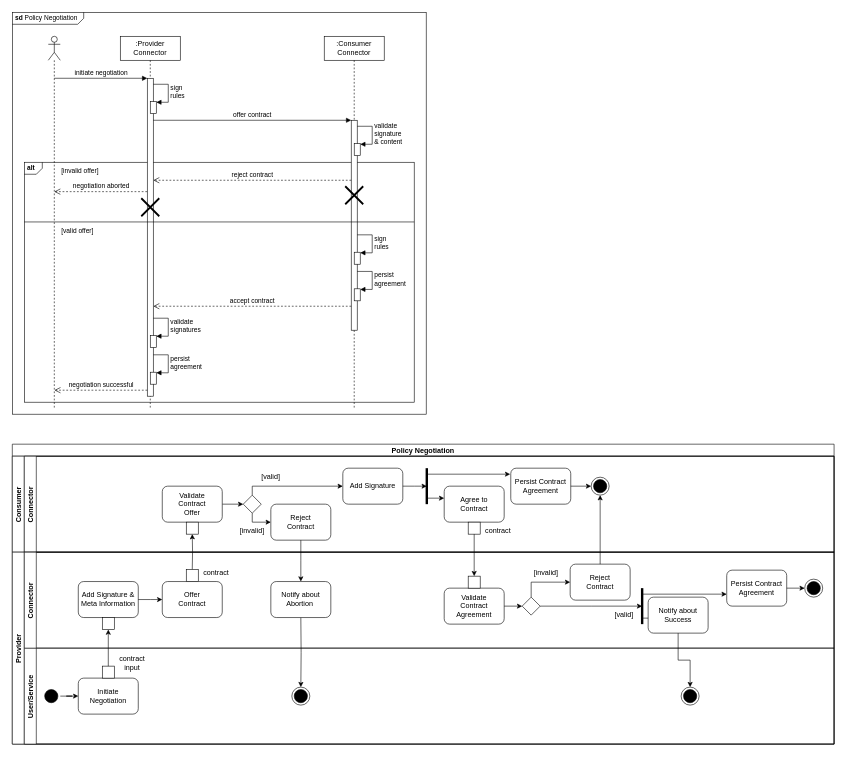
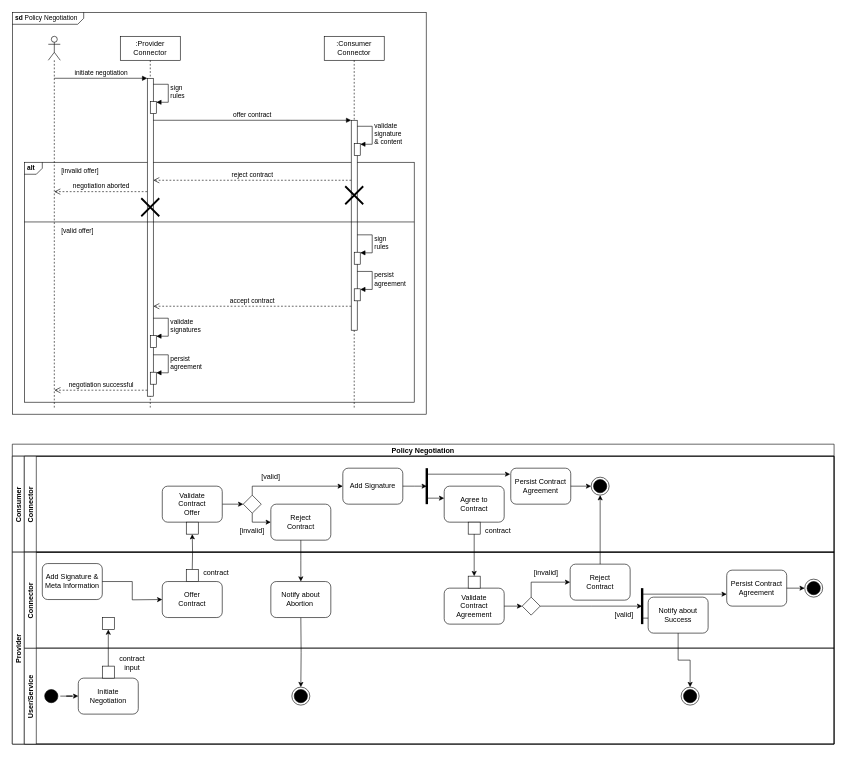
  <mxCell id="0" />
  <mxCell id="1" parent="0" />
  <mxCell id="2" value="&lt;p style=&quot;margin: 0px ; margin-top: 4px ; margin-left: 5px ; text-align: left&quot;&gt;&lt;b&gt;sd&lt;/b&gt;  Policy Negotiation&lt;/p&gt;" style="html=1;shape=mxgraph.sysml.package;overflow=fill;labelX=119.69;align=left;spacingLeft=5;verticalAlign=top;spacingTop=-3;fontSize=11;fillColor=none;" parent="1" vertex="1"><mxGeometry y="20" width="690" height="670" as="geometry" x="20" /></mxCell>
  <mxCell id="3" value="&lt;p style=&quot;margin: 4px 0px 0px 5px ; text-align: left ; font-size: 11px&quot;&gt;&lt;b&gt;alt&amp;nbsp;&lt;/b&gt;&lt;/p&gt;" style="html=1;shape=mxgraph.sysml.package;overflow=fill;labelX=30.42;align=left;spacingLeft=5;verticalAlign=top;spacingTop=-3;gradientColor=none;fillColor=none;fontSize=11;" parent="1" vertex="1"><mxGeometry x="40" y="270" width="650" height="400" as="geometry" /></mxCell>
  <mxCell id="4" value="" style="shape=umlLifeline;participant=umlActor;perimeter=lifelinePerimeter;whiteSpace=wrap;html=1;container=1;collapsible=0;recursiveResize=0;verticalAlign=top;spacingTop=36;outlineConnect=0;" parent="1" vertex="1"><mxGeometry x="80" y="60" width="20" height="620" as="geometry" /></mxCell>
  <mxCell id="5" value=":Provider&lt;br&gt;Connector" style="shape=umlLifeline;perimeter=lifelinePerimeter;whiteSpace=wrap;html=1;container=1;collapsible=0;recursiveResize=0;outlineConnect=0;" parent="1" vertex="1"><mxGeometry x="200" y="60" width="100" height="620" as="geometry" /></mxCell>
  <mxCell id="6" value="" style="html=1;points=[];perimeter=orthogonalPerimeter;" parent="5" vertex="1"><mxGeometry x="45" y="70" width="10" height="530" as="geometry" /></mxCell>
  <mxCell id="7" value="" style="html=1;points=[];perimeter=orthogonalPerimeter;fontSize=11;fillColor=#FFFFFF;gradientColor=none;" parent="5" vertex="1"><mxGeometry x="50" y="109" width="10" height="20" as="geometry" /></mxCell>
  <mxCell id="8" value="sign&lt;br&gt;rules" style="edgeStyle=orthogonalEdgeStyle;html=1;align=left;spacingLeft=2;endArrow=block;rounded=0;entryX=1;entryY=0;fontSize=11;" parent="5" edge="1"><mxGeometry relative="1" as="geometry"><mxPoint x="55" y="80" as="sourcePoint" /><Array as="points"><mxPoint x="80" y="80" /></Array><mxPoint x="60" y="110" as="targetPoint" /></mxGeometry></mxCell>
  <mxCell id="9" value="" style="html=1;points=[];perimeter=orthogonalPerimeter;fontSize=11;fillColor=#FFFFFF;gradientColor=none;" parent="5" vertex="1"><mxGeometry x="50" y="499" width="10" height="20" as="geometry" /></mxCell>
  <mxCell id="10" value="validate&lt;br&gt;signatures" style="edgeStyle=orthogonalEdgeStyle;html=1;align=left;spacingLeft=2;endArrow=block;rounded=0;entryX=1;entryY=0;fontSize=11;" parent="5" edge="1"><mxGeometry relative="1" as="geometry"><mxPoint x="55" y="470" as="sourcePoint" /><Array as="points"><mxPoint x="80" y="470" /></Array><mxPoint x="60" y="500" as="targetPoint" /></mxGeometry></mxCell>
  <mxCell id="11" value="" style="html=1;points=[];perimeter=orthogonalPerimeter;fontSize=11;fillColor=#FFFFFF;gradientColor=none;" parent="5" vertex="1"><mxGeometry x="50" y="560" width="10" height="20" as="geometry" /></mxCell>
  <mxCell id="12" value="persist&lt;br&gt;agreement" style="edgeStyle=orthogonalEdgeStyle;html=1;align=left;spacingLeft=2;endArrow=block;rounded=0;entryX=1;entryY=0;fontSize=11;" parent="5" edge="1"><mxGeometry relative="1" as="geometry"><mxPoint x="55" y="531" as="sourcePoint" /><Array as="points"><mxPoint x="80" y="531" /></Array><mxPoint x="60" y="561" as="targetPoint" /></mxGeometry></mxCell>
  <mxCell id="13" value="negotiation successful" style="html=1;verticalAlign=bottom;endArrow=open;dashed=1;endSize=8;rounded=0;exitX=-0.031;exitY=0.975;exitDx=0;exitDy=0;exitPerimeter=0;" parent="5" edge="1"><mxGeometry relative="1" as="geometry"><mxPoint x="-109.761" y="590" as="targetPoint" /><mxPoint x="45.0" y="590" as="sourcePoint" /></mxGeometry></mxCell>
  <mxCell id="14" value=":Consumer&lt;br&gt;Connector" style="shape=umlLifeline;perimeter=lifelinePerimeter;whiteSpace=wrap;html=1;container=1;collapsible=0;recursiveResize=0;outlineConnect=0;" parent="1" vertex="1"><mxGeometry x="540" y="60" width="100" height="620" as="geometry" /></mxCell>
  <mxCell id="15" value="" style="html=1;points=[];perimeter=orthogonalPerimeter;" parent="14" vertex="1"><mxGeometry x="45" y="140" width="10" height="350" as="geometry" /></mxCell>
  <mxCell id="16" value="" style="html=1;points=[];perimeter=orthogonalPerimeter;fontSize=11;fillColor=#FFFFFF;gradientColor=none;" parent="14" vertex="1"><mxGeometry x="50" y="360" width="10" height="20" as="geometry" /></mxCell>
  <mxCell id="17" value="sign&lt;br&gt;rules" style="edgeStyle=orthogonalEdgeStyle;html=1;align=left;spacingLeft=2;endArrow=block;rounded=0;entryX=1;entryY=0;fontSize=11;" parent="14" edge="1"><mxGeometry relative="1" as="geometry"><mxPoint x="55" y="331" as="sourcePoint" /><Array as="points"><mxPoint x="80" y="331" /></Array><mxPoint x="60" y="361" as="targetPoint" /></mxGeometry></mxCell>
  <mxCell id="18" value="" style="html=1;points=[];perimeter=orthogonalPerimeter;fontSize=11;fillColor=#FFFFFF;gradientColor=none;" parent="14" vertex="1"><mxGeometry x="50" y="179" width="10" height="20" as="geometry" /></mxCell>
  <mxCell id="19" value="validate&lt;br&gt;signature&lt;br&gt;&amp;amp; content" style="edgeStyle=orthogonalEdgeStyle;html=1;align=left;spacingLeft=2;endArrow=block;rounded=0;entryX=1;entryY=0;fontSize=11;" parent="14" edge="1"><mxGeometry relative="1" as="geometry"><mxPoint x="55" y="150" as="sourcePoint" /><Array as="points"><mxPoint x="80" y="150" /></Array><mxPoint x="60" y="180" as="targetPoint" /></mxGeometry></mxCell>
  <mxCell id="20" value="" style="html=1;points=[];perimeter=orthogonalPerimeter;fontSize=11;fillColor=#FFFFFF;gradientColor=none;" parent="14" vertex="1"><mxGeometry x="50" y="421" width="10" height="20" as="geometry" /></mxCell>
  <mxCell id="21" value="persist&lt;br&gt;agreement" style="edgeStyle=orthogonalEdgeStyle;html=1;align=left;spacingLeft=2;endArrow=block;rounded=0;entryX=1;entryY=0;fontSize=11;" parent="14" edge="1"><mxGeometry relative="1" as="geometry"><mxPoint x="55" y="392" as="sourcePoint" /><Array as="points"><mxPoint x="80" y="392" /></Array><mxPoint x="60" y="422" as="targetPoint" /></mxGeometry></mxCell>
  <mxCell id="22" value="initiate negotiation" style="html=1;verticalAlign=bottom;endArrow=block;entryX=0;entryY=0;rounded=0;" parent="1" target="6" edge="1"><mxGeometry relative="1" as="geometry"><mxPoint x="89.929" y="130" as="sourcePoint" /></mxGeometry></mxCell>
  <mxCell id="23" value="offer contract" style="html=1;verticalAlign=bottom;endArrow=block;entryX=0;entryY=0;rounded=0;" parent="1" target="15" edge="1"><mxGeometry relative="1" as="geometry"><mxPoint x="255" y="200" as="sourcePoint" /></mxGeometry></mxCell>
  <mxCell id="24" value="" style="endArrow=none;html=1;rounded=0;exitX=0;exitY=0.25;exitDx=0;exitDy=0;exitPerimeter=0;strokeWidth=1;entryX=1;entryY=0.25;entryDx=0;entryDy=0;entryPerimeter=0;" parent="1" edge="1"><mxGeometry width="50" height="50" relative="1" as="geometry"><mxPoint x="40" y="369.5" as="sourcePoint" /><mxPoint x="690" y="369.5" as="targetPoint" /></mxGeometry></mxCell>
  <mxCell id="25" value="accept contract" style="html=1;verticalAlign=bottom;endArrow=open;dashed=1;endSize=8;exitX=0;exitY=0.95;rounded=0;" parent="1" edge="1"><mxGeometry relative="1" as="geometry"><mxPoint x="255" y="510" as="targetPoint" /><mxPoint x="585" y="510" as="sourcePoint" /></mxGeometry></mxCell>
  <mxCell id="26" value="reject contract" style="html=1;verticalAlign=bottom;endArrow=open;dashed=1;endSize=8;rounded=0;fontSize=11;" parent="1" edge="1"><mxGeometry relative="1" as="geometry"><mxPoint x="585" y="300" as="sourcePoint" /><mxPoint x="255" y="300" as="targetPoint" /></mxGeometry></mxCell>
  <mxCell id="27" value="" style="shape=umlDestroy;whiteSpace=wrap;html=1;strokeWidth=3;fontSize=11;fillColor=#FFFFFF;gradientColor=none;" parent="1" vertex="1"><mxGeometry x="575" y="310" width="30" height="30" as="geometry" /></mxCell>
  <mxCell id="28" value="negotiation aborted" style="html=1;verticalAlign=bottom;endArrow=open;dashed=1;endSize=8;rounded=0;exitX=-0.031;exitY=0.975;exitDx=0;exitDy=0;exitPerimeter=0;" parent="1" edge="1"><mxGeometry relative="1" as="geometry"><mxPoint x="89.999" y="319" as="targetPoint" /><mxPoint x="244.76" y="319" as="sourcePoint" /></mxGeometry></mxCell>
  <mxCell id="29" value="&lt;font style=&quot;font-size: 11px&quot;&gt;[invalid offer]&lt;/font&gt;" style="text;html=1;strokeColor=none;fillColor=none;align=left;verticalAlign=middle;whiteSpace=wrap;rounded=0;fontSize=11;" parent="1" vertex="1"><mxGeometry x="100" y="270" width="100" height="30" as="geometry" /></mxCell>
  <mxCell id="30" value="" style="shape=umlDestroy;whiteSpace=wrap;html=1;strokeWidth=3;fontSize=11;fillColor=#FFFFFF;gradientColor=none;" parent="1" vertex="1"><mxGeometry x="235" y="330" width="30" height="30" as="geometry" /></mxCell>
  <mxCell id="31" value="&lt;font style=&quot;font-size: 11px&quot;&gt;[valid offer]&lt;/font&gt;" style="text;html=1;strokeColor=none;fillColor=none;align=left;verticalAlign=middle;whiteSpace=wrap;rounded=0;fontSize=11;" parent="1" vertex="1"><mxGeometry x="100" y="370" width="100" height="30" as="geometry" /></mxCell>
  <mxCell id="32" value="Policy Negotiation" style="swimlane;childLayout=stackLayout;resizeParent=1;resizeParentMax=0;horizontal=1;startSize=20;horizontalStack=0;fontStyle=1" vertex="1" parent="1"><mxGeometry y="740" width="1370" height="500" as="geometry" x="20" /></mxCell>
  <mxCell id="33" value="Consumer" style="swimlane;startSize=20;horizontal=0;" vertex="1" parent="32"><mxGeometry y="20" width="1370" height="160" as="geometry" /></mxCell>
  <mxCell id="34" value="Connector" style="swimlane;startSize=20;horizontal=0;" vertex="1" parent="33"><mxGeometry x="20" width="1350" height="160" as="geometry" /></mxCell>
  <mxCell id="35" value="Agree to &lt;br&gt;Contract" style="rounded=1;whiteSpace=wrap;html=1;strokeColor=default;" vertex="1" parent="34"><mxGeometry x="700" y="50" width="100" height="60" as="geometry" /></mxCell>
  <mxCell id="36" value="" style="rounded=0;whiteSpace=wrap;html=1;strokeColor=default;" vertex="1" parent="34"><mxGeometry x="740" y="110" width="20" height="20" as="geometry" /></mxCell>
  <mxCell id="37" value="contract" style="text;html=1;strokeColor=none;fillColor=none;align=center;verticalAlign=middle;whiteSpace=wrap;rounded=0;" vertex="1" parent="34"><mxGeometry x="760" y="110" width="60" height="30" as="geometry" /></mxCell>
  <mxCell id="38" style="edgeStyle=orthogonalEdgeStyle;rounded=0;orthogonalLoop=1;jettySize=auto;html=1;strokeWidth=1;" edge="1" parent="34"><mxGeometry relative="1" as="geometry"><mxPoint x="810" y="30" as="targetPoint" /><mxPoint x="670" y="30" as="sourcePoint" /></mxGeometry></mxCell>
  <mxCell id="39" style="edgeStyle=orthogonalEdgeStyle;rounded=0;orthogonalLoop=1;jettySize=auto;html=1;strokeWidth=1;entryX=0;entryY=0.25;entryDx=0;entryDy=0;" edge="1" parent="34"><mxGeometry relative="1" as="geometry"><mxPoint x="700" y="70" as="targetPoint" /><mxPoint x="670" y="70" as="sourcePoint" /><Array as="points"><mxPoint x="670" y="70" /></Array></mxGeometry></mxCell>
  <mxCell id="40" value="" style="ellipse;html=1;shape=endState;fillColor=#000000;strokeColor=#000000;" vertex="1" parent="34"><mxGeometry x="945" y="35" width="30" height="30" as="geometry" /></mxCell>
  <mxCell id="41" style="edgeStyle=orthogonalEdgeStyle;rounded=0;orthogonalLoop=1;jettySize=auto;html=1;exitX=1;exitY=0.5;exitDx=0;exitDy=0;entryX=0;entryY=0.5;entryDx=0;entryDy=0;" edge="1" parent="33" source="42" target="46"><mxGeometry relative="1" as="geometry" /></mxCell>
  <mxCell id="42" value="Validate &lt;br&gt;Contract &lt;br&gt;Offer" style="rounded=1;whiteSpace=wrap;html=1;strokeColor=default;" vertex="1" parent="33"><mxGeometry x="250" y="50" width="100" height="60" as="geometry" /></mxCell>
  <mxCell id="43" value="" style="rounded=0;whiteSpace=wrap;html=1;strokeColor=default;" vertex="1" parent="33"><mxGeometry x="290" y="110" width="20" height="20" as="geometry" /></mxCell>
  <mxCell id="44" style="edgeStyle=orthogonalEdgeStyle;rounded=0;orthogonalLoop=1;jettySize=auto;html=1;exitX=0.5;exitY=1;exitDx=0;exitDy=0;entryX=0;entryY=0.5;entryDx=0;entryDy=0;" edge="1" parent="33" source="46" target="47"><mxGeometry relative="1" as="geometry"><Array as="points"><mxPoint x="400" y="110" /></Array></mxGeometry></mxCell>
  <mxCell id="45" style="edgeStyle=orthogonalEdgeStyle;rounded=0;orthogonalLoop=1;jettySize=auto;html=1;exitX=0.5;exitY=0;exitDx=0;exitDy=0;entryX=0;entryY=0.5;entryDx=0;entryDy=0;" edge="1" parent="33" source="46" target="49"><mxGeometry relative="1" as="geometry"><Array as="points"><mxPoint x="400" y="50" /></Array></mxGeometry></mxCell>
  <mxCell id="46" value="" style="rhombus;whiteSpace=wrap;html=1;strokeColor=default;" vertex="1" parent="33"><mxGeometry x="385" y="65" width="30" height="30" as="geometry" /></mxCell>
  <mxCell id="47" value="Reject &lt;br&gt;Contract" style="rounded=1;whiteSpace=wrap;html=1;strokeColor=default;" vertex="1" parent="33"><mxGeometry x="431" y="80" width="100" height="60" as="geometry" /></mxCell>
  <mxCell id="48" value="[invalid]" style="text;html=1;strokeColor=none;fillColor=none;align=center;verticalAlign=middle;whiteSpace=wrap;rounded=0;" vertex="1" parent="33"><mxGeometry x="370" y="110" width="60" height="30" as="geometry" /></mxCell>
  <mxCell id="49" value="Add Signature" style="rounded=1;whiteSpace=wrap;html=1;strokeColor=default;" vertex="1" parent="33"><mxGeometry x="551" y="20" width="100" height="60" as="geometry" /></mxCell>
  <mxCell id="50" value="[valid]" style="text;html=1;strokeColor=none;fillColor=none;align=center;verticalAlign=middle;whiteSpace=wrap;rounded=0;" vertex="1" parent="33"><mxGeometry x="401" y="20" width="60" height="30" as="geometry" /></mxCell>
  <mxCell id="51" value="Persist Contract&lt;br&gt;Agreement" style="rounded=1;whiteSpace=wrap;html=1;strokeColor=default;" vertex="1" parent="33"><mxGeometry x="831" y="20" width="100" height="60" as="geometry" /></mxCell>
  <mxCell id="52" value="" style="endArrow=none;html=1;rounded=0;strokeWidth=4;" edge="1" parent="33"><mxGeometry width="50" height="50" relative="1" as="geometry"><mxPoint x="691" y="80" as="sourcePoint" /><mxPoint x="691" y="20" as="targetPoint" /></mxGeometry></mxCell>
  <mxCell id="53" style="edgeStyle=orthogonalEdgeStyle;rounded=0;orthogonalLoop=1;jettySize=auto;html=1;exitX=1;exitY=0.5;exitDx=0;exitDy=0;entryX=0;entryY=0.5;entryDx=0;entryDy=0;strokeWidth=1;" edge="1" parent="33" source="51" target="40"><mxGeometry relative="1" as="geometry" /></mxCell>
  <mxCell id="54" style="edgeStyle=orthogonalEdgeStyle;rounded=0;orthogonalLoop=1;jettySize=auto;html=1;exitX=0.5;exitY=1;exitDx=0;exitDy=0;entryX=0.5;entryY=0;entryDx=0;entryDy=0;" edge="1" parent="32" source="47"><mxGeometry relative="1" as="geometry"><mxPoint x="481" y="229" as="targetPoint" /></mxGeometry></mxCell>
  <mxCell id="55" value="Provider" style="swimlane;startSize=20;horizontal=0;" vertex="1" parent="32"><mxGeometry y="180" width="1370" height="320" as="geometry" /></mxCell>
  <mxCell id="56" value="User/Service" style="swimlane;startSize=20;horizontal=0;" vertex="1" parent="55"><mxGeometry x="20" y="160" width="1350" height="160" as="geometry" /></mxCell>
  <mxCell id="57" value="" style="ellipse;html=1;shape=startState;fillColor=#000000;strokeColor=default;" vertex="1" parent="56"><mxGeometry x="30" y="65" width="30" height="30" as="geometry" /></mxCell>
  <mxCell id="58" value="Initiate Negotiation" style="rounded=1;whiteSpace=wrap;html=1;strokeColor=default;" vertex="1" parent="56"><mxGeometry x="90" y="50" width="100" height="60" as="geometry" /></mxCell>
  <mxCell id="59" style="edgeStyle=orthogonalEdgeStyle;rounded=0;orthogonalLoop=1;jettySize=auto;html=1;exitX=1;exitY=0.5;exitDx=0;exitDy=0;" edge="1" parent="56" source="57" target="58"><mxGeometry relative="1" as="geometry" /></mxCell>
  <mxCell id="60" value="" style="rounded=0;whiteSpace=wrap;html=1;strokeColor=default;" vertex="1" parent="56"><mxGeometry x="130" y="30" width="20" height="20" as="geometry" /></mxCell>
  <mxCell id="61" value="contract input" style="text;html=1;strokeColor=none;fillColor=none;align=center;verticalAlign=middle;whiteSpace=wrap;rounded=0;" vertex="1" parent="56"><mxGeometry x="150" y="10" width="60" height="30" as="geometry" /></mxCell>
  <mxCell id="62" value="" style="ellipse;html=1;shape=endState;fillColor=#000000;strokeColor=#000000;" vertex="1" parent="56"><mxGeometry x="446" y="65" width="30" height="30" as="geometry" /></mxCell>
  <mxCell id="63" value="" style="ellipse;html=1;shape=endState;fillColor=#000000;strokeColor=#000000;" vertex="1" parent="56"><mxGeometry x="1095" y="65" width="30" height="30" as="geometry" /></mxCell>
  <mxCell id="64" style="edgeStyle=orthogonalEdgeStyle;rounded=0;orthogonalLoop=1;jettySize=auto;html=1;exitX=0.5;exitY=0;exitDx=0;exitDy=0;entryX=0.5;entryY=1;entryDx=0;entryDy=0;" edge="1" parent="55" source="60"><mxGeometry relative="1" as="geometry"><mxPoint x="160" y="129" as="targetPoint" /></mxGeometry></mxCell>
  <mxCell id="65" style="edgeStyle=orthogonalEdgeStyle;rounded=0;orthogonalLoop=1;jettySize=auto;html=1;exitX=0.5;exitY=1;exitDx=0;exitDy=0;entryX=0.5;entryY=0;entryDx=0;entryDy=0;" edge="1" parent="55" target="62"><mxGeometry relative="1" as="geometry"><mxPoint x="481" y="109" as="sourcePoint" /></mxGeometry></mxCell>
  <mxCell id="66" value="" style="endArrow=none;html=1;rounded=0;strokeWidth=4;" edge="1" parent="55"><mxGeometry width="50" height="50" relative="1" as="geometry"><mxPoint x="1050" y="120" as="sourcePoint" /><mxPoint x="1050" y="60" as="targetPoint" /></mxGeometry></mxCell>
  <mxCell id="67" value="Persist Contract&lt;br&gt;Agreement" style="rounded=1;whiteSpace=wrap;html=1;strokeColor=default;" vertex="1" parent="55"><mxGeometry x="1191" y="30" width="100" height="60" as="geometry" /></mxCell>
  <mxCell id="68" value="" style="ellipse;html=1;shape=endState;fillColor=#000000;strokeColor=#000000;" vertex="1" parent="55"><mxGeometry x="1321" y="45" width="30" height="30" as="geometry" /></mxCell>
  <mxCell id="69" style="edgeStyle=orthogonalEdgeStyle;rounded=0;orthogonalLoop=1;jettySize=auto;html=1;exitX=1;exitY=0.5;exitDx=0;exitDy=0;entryX=0;entryY=0.5;entryDx=0;entryDy=0;strokeWidth=1;" edge="1" parent="55" source="67" target="68"><mxGeometry relative="1" as="geometry" /></mxCell>
  <mxCell id="70" style="edgeStyle=orthogonalEdgeStyle;rounded=0;orthogonalLoop=1;jettySize=auto;html=1;exitX=0;exitY=0.75;exitDx=0;exitDy=0;strokeWidth=1;entryX=0;entryY=0.75;entryDx=0;entryDy=0;" edge="1" parent="55"><mxGeometry relative="1" as="geometry"><mxPoint x="1191" y="70" as="targetPoint" /><mxPoint x="1050" y="70" as="sourcePoint" /></mxGeometry></mxCell>
  <mxCell id="71" style="edgeStyle=orthogonalEdgeStyle;rounded=0;orthogonalLoop=1;jettySize=auto;html=1;exitX=0;exitY=0.25;exitDx=0;exitDy=0;strokeWidth=1;entryX=0;entryY=0.25;entryDx=0;entryDy=0;" edge="1" parent="55"><mxGeometry relative="1" as="geometry"><mxPoint x="1080" y="110" as="targetPoint" /><mxPoint x="1050" y="110" as="sourcePoint" /></mxGeometry></mxCell>
  <mxCell id="72" style="edgeStyle=orthogonalEdgeStyle;rounded=0;orthogonalLoop=1;jettySize=auto;html=1;exitX=0.5;exitY=0;exitDx=0;exitDy=0;entryX=0.5;entryY=1;entryDx=0;entryDy=0;" edge="1" parent="32" target="43"><mxGeometry relative="1" as="geometry"><mxPoint x="300" y="209" as="sourcePoint" /></mxGeometry></mxCell>
  <mxCell id="73" value="Offer&lt;br&gt;Contract" style="rounded=1;whiteSpace=wrap;html=1;strokeColor=default;" vertex="1" parent="1"><mxGeometry x="270" y="969" width="100" height="60" as="geometry" /></mxCell>
  <mxCell id="74" style="edgeStyle=orthogonalEdgeStyle;rounded=0;orthogonalLoop=1;jettySize=auto;html=1;exitX=1;exitY=0.5;exitDx=0;exitDy=0;strokeWidth=1;" edge="1" parent="1" source="49"><mxGeometry relative="1" as="geometry"><mxPoint x="711" y="810" as="targetPoint" /></mxGeometry></mxCell>
  <mxCell id="75" value="Connector" style="swimlane;startSize=20;horizontal=0;" vertex="1" parent="1"><mxGeometry x="40" y="920" width="1350" height="160" as="geometry" /></mxCell>
- <mxCell id="76" value="Add Signature &amp;amp; Meta Information" style="rounded=1;whiteSpace=wrap;html=1;strokeColor=default;" vertex="1" parent="75"><mxGeometry x="90" y="49" width="100" height="60" as="geometry" /></mxCell>
+ <mxCell id="76" value="Add Signature &amp;amp; Meta Information" style="rounded=1;whiteSpace=wrap;html=1;strokeColor=default;" vertex="1" parent="75"><mxGeometry x="30" y="19" width="100" height="60" as="geometry" /></mxCell>
  <mxCell id="77" value="" style="rounded=0;whiteSpace=wrap;html=1;strokeColor=default;" vertex="1" parent="75"><mxGeometry x="130" y="109" width="20" height="20" as="geometry" /></mxCell>
  <mxCell id="78" style="edgeStyle=orthogonalEdgeStyle;rounded=0;orthogonalLoop=1;jettySize=auto;html=1;exitX=1;exitY=0.5;exitDx=0;exitDy=0;entryX=0;entryY=0.5;entryDx=0;entryDy=0;" edge="1" parent="75" source="76"><mxGeometry relative="1" as="geometry"><mxPoint x="230" y="79" as="targetPoint" /></mxGeometry></mxCell>
  <mxCell id="79" value="" style="rounded=0;whiteSpace=wrap;html=1;strokeColor=default;" vertex="1" parent="75"><mxGeometry x="270" y="29" width="20" height="20" as="geometry" /></mxCell>
  <mxCell id="80" value="contract" style="text;html=1;strokeColor=none;fillColor=none;align=center;verticalAlign=middle;whiteSpace=wrap;rounded=0;" vertex="1" parent="75"><mxGeometry x="290" y="19" width="60" height="30" as="geometry" /></mxCell>
  <mxCell id="81" value="Notify about Abortion&amp;nbsp;" style="rounded=1;whiteSpace=wrap;html=1;strokeColor=default;" vertex="1" parent="75"><mxGeometry x="411" y="49" width="100" height="60" as="geometry" /></mxCell>
  <mxCell id="82" value="Validate &lt;br&gt;Contract &lt;br&gt;Agreement" style="rounded=1;whiteSpace=wrap;html=1;strokeColor=default;" vertex="1" parent="75"><mxGeometry x="700" y="60" width="100" height="60" as="geometry" /></mxCell>
  <mxCell id="83" value="" style="rounded=0;whiteSpace=wrap;html=1;strokeColor=default;" vertex="1" parent="75"><mxGeometry x="740" y="40" width="20" height="20" as="geometry" /></mxCell>
  <mxCell id="84" style="edgeStyle=orthogonalEdgeStyle;rounded=0;orthogonalLoop=1;jettySize=auto;html=1;exitX=0.5;exitY=0;exitDx=0;exitDy=0;entryX=0;entryY=0.5;entryDx=0;entryDy=0;strokeWidth=1;" edge="1" parent="75" source="85" target="88"><mxGeometry relative="1" as="geometry"><mxPoint x="885" y="46" as="targetPoint" /></mxGeometry></mxCell>
  <mxCell id="85" value="" style="rhombus;whiteSpace=wrap;html=1;strokeColor=default;" vertex="1" parent="75"><mxGeometry x="830" y="75" width="30" height="30" as="geometry" /></mxCell>
  <mxCell id="86" value="[valid]" style="text;html=1;strokeColor=none;fillColor=none;align=center;verticalAlign=middle;whiteSpace=wrap;rounded=0;" vertex="1" parent="75"><mxGeometry x="970" y="90" width="60" height="30" as="geometry" /></mxCell>
  <mxCell id="87" value="[invalid]" style="text;html=1;strokeColor=none;fillColor=none;align=center;verticalAlign=middle;whiteSpace=wrap;rounded=0;" vertex="1" parent="75"><mxGeometry x="840" y="20" width="60" height="30" as="geometry" /></mxCell>
  <mxCell id="88" value="Reject &lt;br&gt;Contract" style="rounded=1;whiteSpace=wrap;html=1;strokeColor=default;" vertex="1" parent="75"><mxGeometry x="910" y="20" width="100" height="60" as="geometry" /></mxCell>
  <mxCell id="89" value="Notify about Success" style="rounded=1;whiteSpace=wrap;html=1;strokeColor=default;" vertex="1" parent="75"><mxGeometry x="1040" y="75" width="100" height="60" as="geometry" /></mxCell>
  <mxCell id="90" style="edgeStyle=orthogonalEdgeStyle;rounded=0;orthogonalLoop=1;jettySize=auto;html=1;exitX=1;exitY=0.5;exitDx=0;exitDy=0;strokeWidth=1;" edge="1" parent="1" source="82"><mxGeometry relative="1" as="geometry"><mxPoint x="870" y="1010" as="targetPoint" /></mxGeometry></mxCell>
  <mxCell id="91" style="edgeStyle=orthogonalEdgeStyle;rounded=0;orthogonalLoop=1;jettySize=auto;html=1;exitX=1;exitY=0.5;exitDx=0;exitDy=0;strokeWidth=1;" edge="1" parent="1" source="85"><mxGeometry relative="1" as="geometry"><mxPoint x="1070" y="1010" as="targetPoint" /></mxGeometry></mxCell>
  <mxCell id="92" style="edgeStyle=orthogonalEdgeStyle;rounded=0;orthogonalLoop=1;jettySize=auto;html=1;exitX=0.5;exitY=1;exitDx=0;exitDy=0;entryX=0.5;entryY=0;entryDx=0;entryDy=0;strokeWidth=1;" edge="1" parent="1" source="89" target="63"><mxGeometry relative="1" as="geometry" /></mxCell>
  <mxCell id="93" style="edgeStyle=orthogonalEdgeStyle;rounded=0;orthogonalLoop=1;jettySize=auto;html=1;exitX=0.5;exitY=1;exitDx=0;exitDy=0;entryX=0.5;entryY=0;entryDx=0;entryDy=0;strokeWidth=1;" edge="1" parent="1" source="36" target="83"><mxGeometry relative="1" as="geometry"><mxPoint x="790" y="949" as="targetPoint" /></mxGeometry></mxCell>
  <mxCell id="94" style="edgeStyle=orthogonalEdgeStyle;rounded=0;orthogonalLoop=1;jettySize=auto;html=1;exitX=0.5;exitY=0;exitDx=0;exitDy=0;entryX=0.5;entryY=1;entryDx=0;entryDy=0;strokeWidth=1;" edge="1" parent="1" source="88" target="40"><mxGeometry relative="1" as="geometry" /></mxCell>
